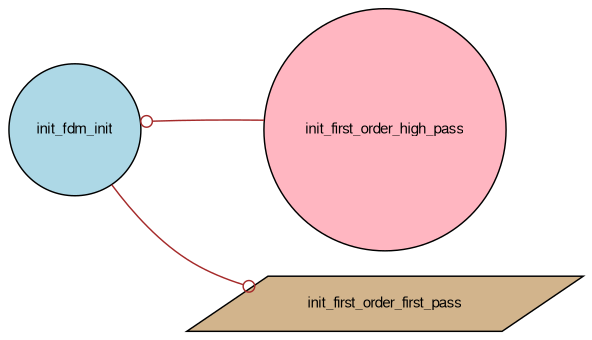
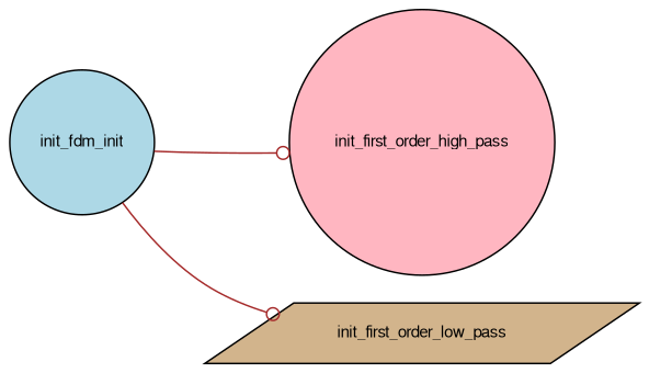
  digraph {
    rankdir=LR
    node [color=black fontname=FreeSans fontsize=10 shape=circle style=filled]
    edge [arrowhead=odot color=brown fontname=FreeSans fontsize=10 labelfontname=FreeSans labelfontsize=10 style=solid]
    n1 [fillcolor=lightblue fontcolor=black height=0.2 label=init_fdm_init width=0.4]
    n2 [fillcolor=lightpink height=0.2 label=init_first_order_high_pass width=0.4]
-   n3 [fillcolor=tan height=0.2 label=init_first_order_first_pass shape=parallelogram width=0.4]
-   n2 -> n1
+   n3 [fillcolor=tan height=0.2 label=init_first_order_low_pass shape=parallelogram width=0.4]
+   n1 -> n2
    n1 -> n3
  }
